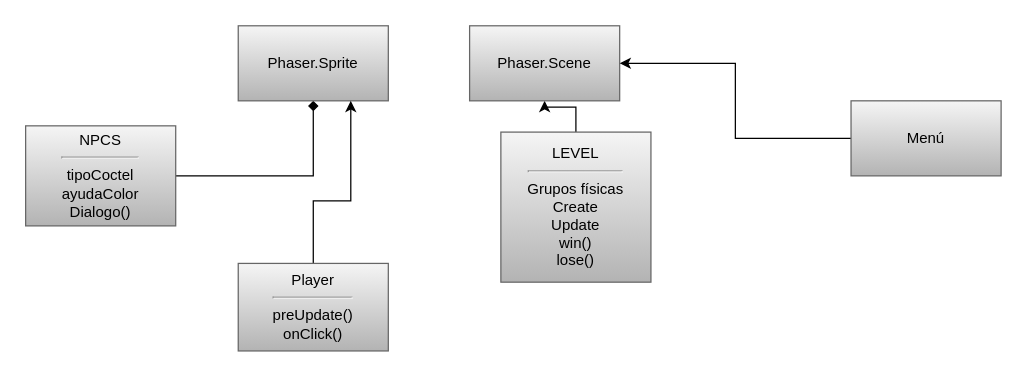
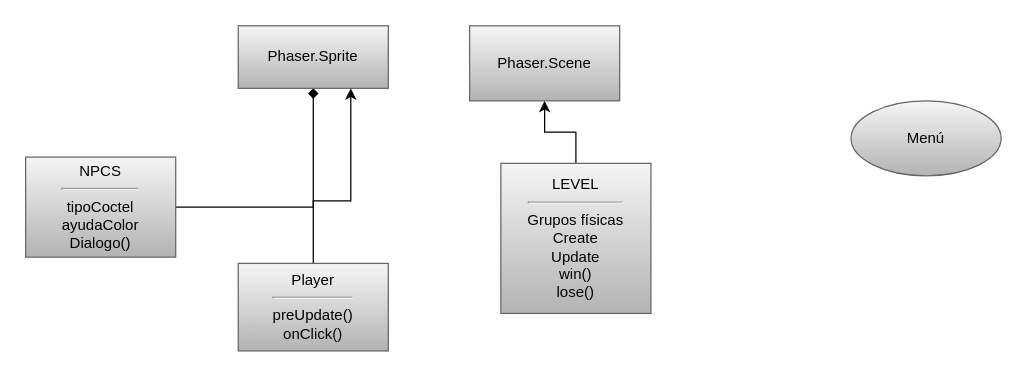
  <mxCell id="0" />
  <mxCell id="1" parent="0" />
  <mxCell id="2" value="" style="edgeStyle=orthogonalEdgeStyle;rounded=0;orthogonalLoop=1;jettySize=auto;html=1;" parent="1" source="3" target="4" edge="1"><mxGeometry relative="1" as="geometry" /></mxCell>
- <mxCell id="3" value="LEVEL&lt;hr&gt;Grupos físicas&lt;br&gt;Create&lt;br&gt;Update&lt;br&gt;win()&lt;br&gt;lose()" style="rounded=0;whiteSpace=wrap;html=1;fillColor=#f5f5f5;gradientColor=#b3b3b3;strokeColor=#666666;" parent="1" vertex="1"><mxGeometry x="400" y="105" width="120" height="120" as="geometry" /></mxCell>
+ <mxCell id="3" value="LEVEL&lt;hr&gt;Grupos físicas&lt;br&gt;Create&lt;br&gt;Update&lt;br&gt;win()&lt;br&gt;lose()" style="rounded=0;whiteSpace=wrap;html=1;fillColor=#f5f5f5;gradientColor=#b3b3b3;strokeColor=#666666;" parent="1" vertex="1"><mxGeometry x="400" y="130" width="120" height="120" as="geometry" /></mxCell>
  <mxCell id="4" value="Phaser.Scene" style="rounded=0;whiteSpace=wrap;html=1;fillColor=#f5f5f5;gradientColor=#b3b3b3;strokeColor=#666666;" parent="1" vertex="1"><mxGeometry x="375" y="20" width="120" height="60" as="geometry" /></mxCell>
- <mxCell id="5" value="" style="edgeStyle=orthogonalEdgeStyle;rounded=0;orthogonalLoop=1;jettySize=auto;html=1;" parent="1" source="6" target="4" edge="1"><mxGeometry relative="1" as="geometry" /></mxCell>
- <mxCell id="6" value="Menú" style="rounded=0;whiteSpace=wrap;html=1;fillColor=#f5f5f5;gradientColor=#b3b3b3;strokeColor=#666666;" parent="1" vertex="1"><mxGeometry x="680" y="80" width="120" height="60" as="geometry" /></mxCell>
+ <mxCell id="6" value="Menú" style="ellipse;whiteSpace=wrap;html=1;fillColor=#f5f5f5;gradientColor=#b3b3b3;strokeColor=#666666;" parent="1" vertex="1"><mxGeometry x="680" y="80" width="120" height="60" as="geometry" /></mxCell>
  <mxCell id="7" value="" style="edgeStyle=orthogonalEdgeStyle;rounded=0;orthogonalLoop=1;jettySize=auto;html=1;endArrow=diamond;" parent="1" source="8" target="9" edge="1"><mxGeometry relative="1" as="geometry" /></mxCell>
- <mxCell id="8" value="NPCS&lt;hr&gt;tipoCoctel&lt;br&gt;ayudaColor&lt;br&gt;Dialogo()" style="rounded=0;whiteSpace=wrap;html=1;fillColor=#f5f5f5;gradientColor=#b3b3b3;strokeColor=#666666;" parent="1" vertex="1"><mxGeometry x="20" y="100" width="120" height="80" as="geometry" /></mxCell>
- <mxCell id="9" value="Phaser.Sprite" style="rounded=0;whiteSpace=wrap;html=1;fillColor=#f5f5f5;gradientColor=#b3b3b3;strokeColor=#666666;" parent="1" vertex="1"><mxGeometry x="190" y="20" width="120" height="60" as="geometry" /></mxCell>
+ <mxCell id="8" value="NPCS&lt;hr&gt;tipoCoctel&lt;br&gt;ayudaColor&lt;br&gt;Dialogo()" style="rounded=0;whiteSpace=wrap;html=1;fillColor=#f5f5f5;gradientColor=#b3b3b3;strokeColor=#666666;" parent="1" vertex="1"><mxGeometry x="20" y="125" width="120" height="80" as="geometry" /></mxCell>
+ <mxCell id="9" value="Phaser.Sprite" style="rounded=0;whiteSpace=wrap;html=1;fillColor=#f5f5f5;gradientColor=#b3b3b3;strokeColor=#666666;" parent="1" vertex="1"><mxGeometry x="190" y="20" width="120" height="50" as="geometry" /></mxCell>
  <mxCell id="10" style="edgeStyle=orthogonalEdgeStyle;rounded=0;orthogonalLoop=1;jettySize=auto;html=1;entryX=0.75;entryY=1;entryDx=0;entryDy=0;" edge="1" parent="1" source="11" target="9"><mxGeometry relative="1" as="geometry"><Array as="points"><mxPoint x="250" y="160" /><mxPoint x="280" y="160" /></Array></mxGeometry></mxCell>
  <mxCell id="11" value="Player&lt;hr&gt;preUpdate()&lt;br&gt;onClick()" style="rounded=0;whiteSpace=wrap;html=1;fillColor=#f5f5f5;gradientColor=#b3b3b3;strokeColor=#666666;" vertex="1" parent="1"><mxGeometry x="190" y="210" width="120" height="70" as="geometry" /></mxCell>
